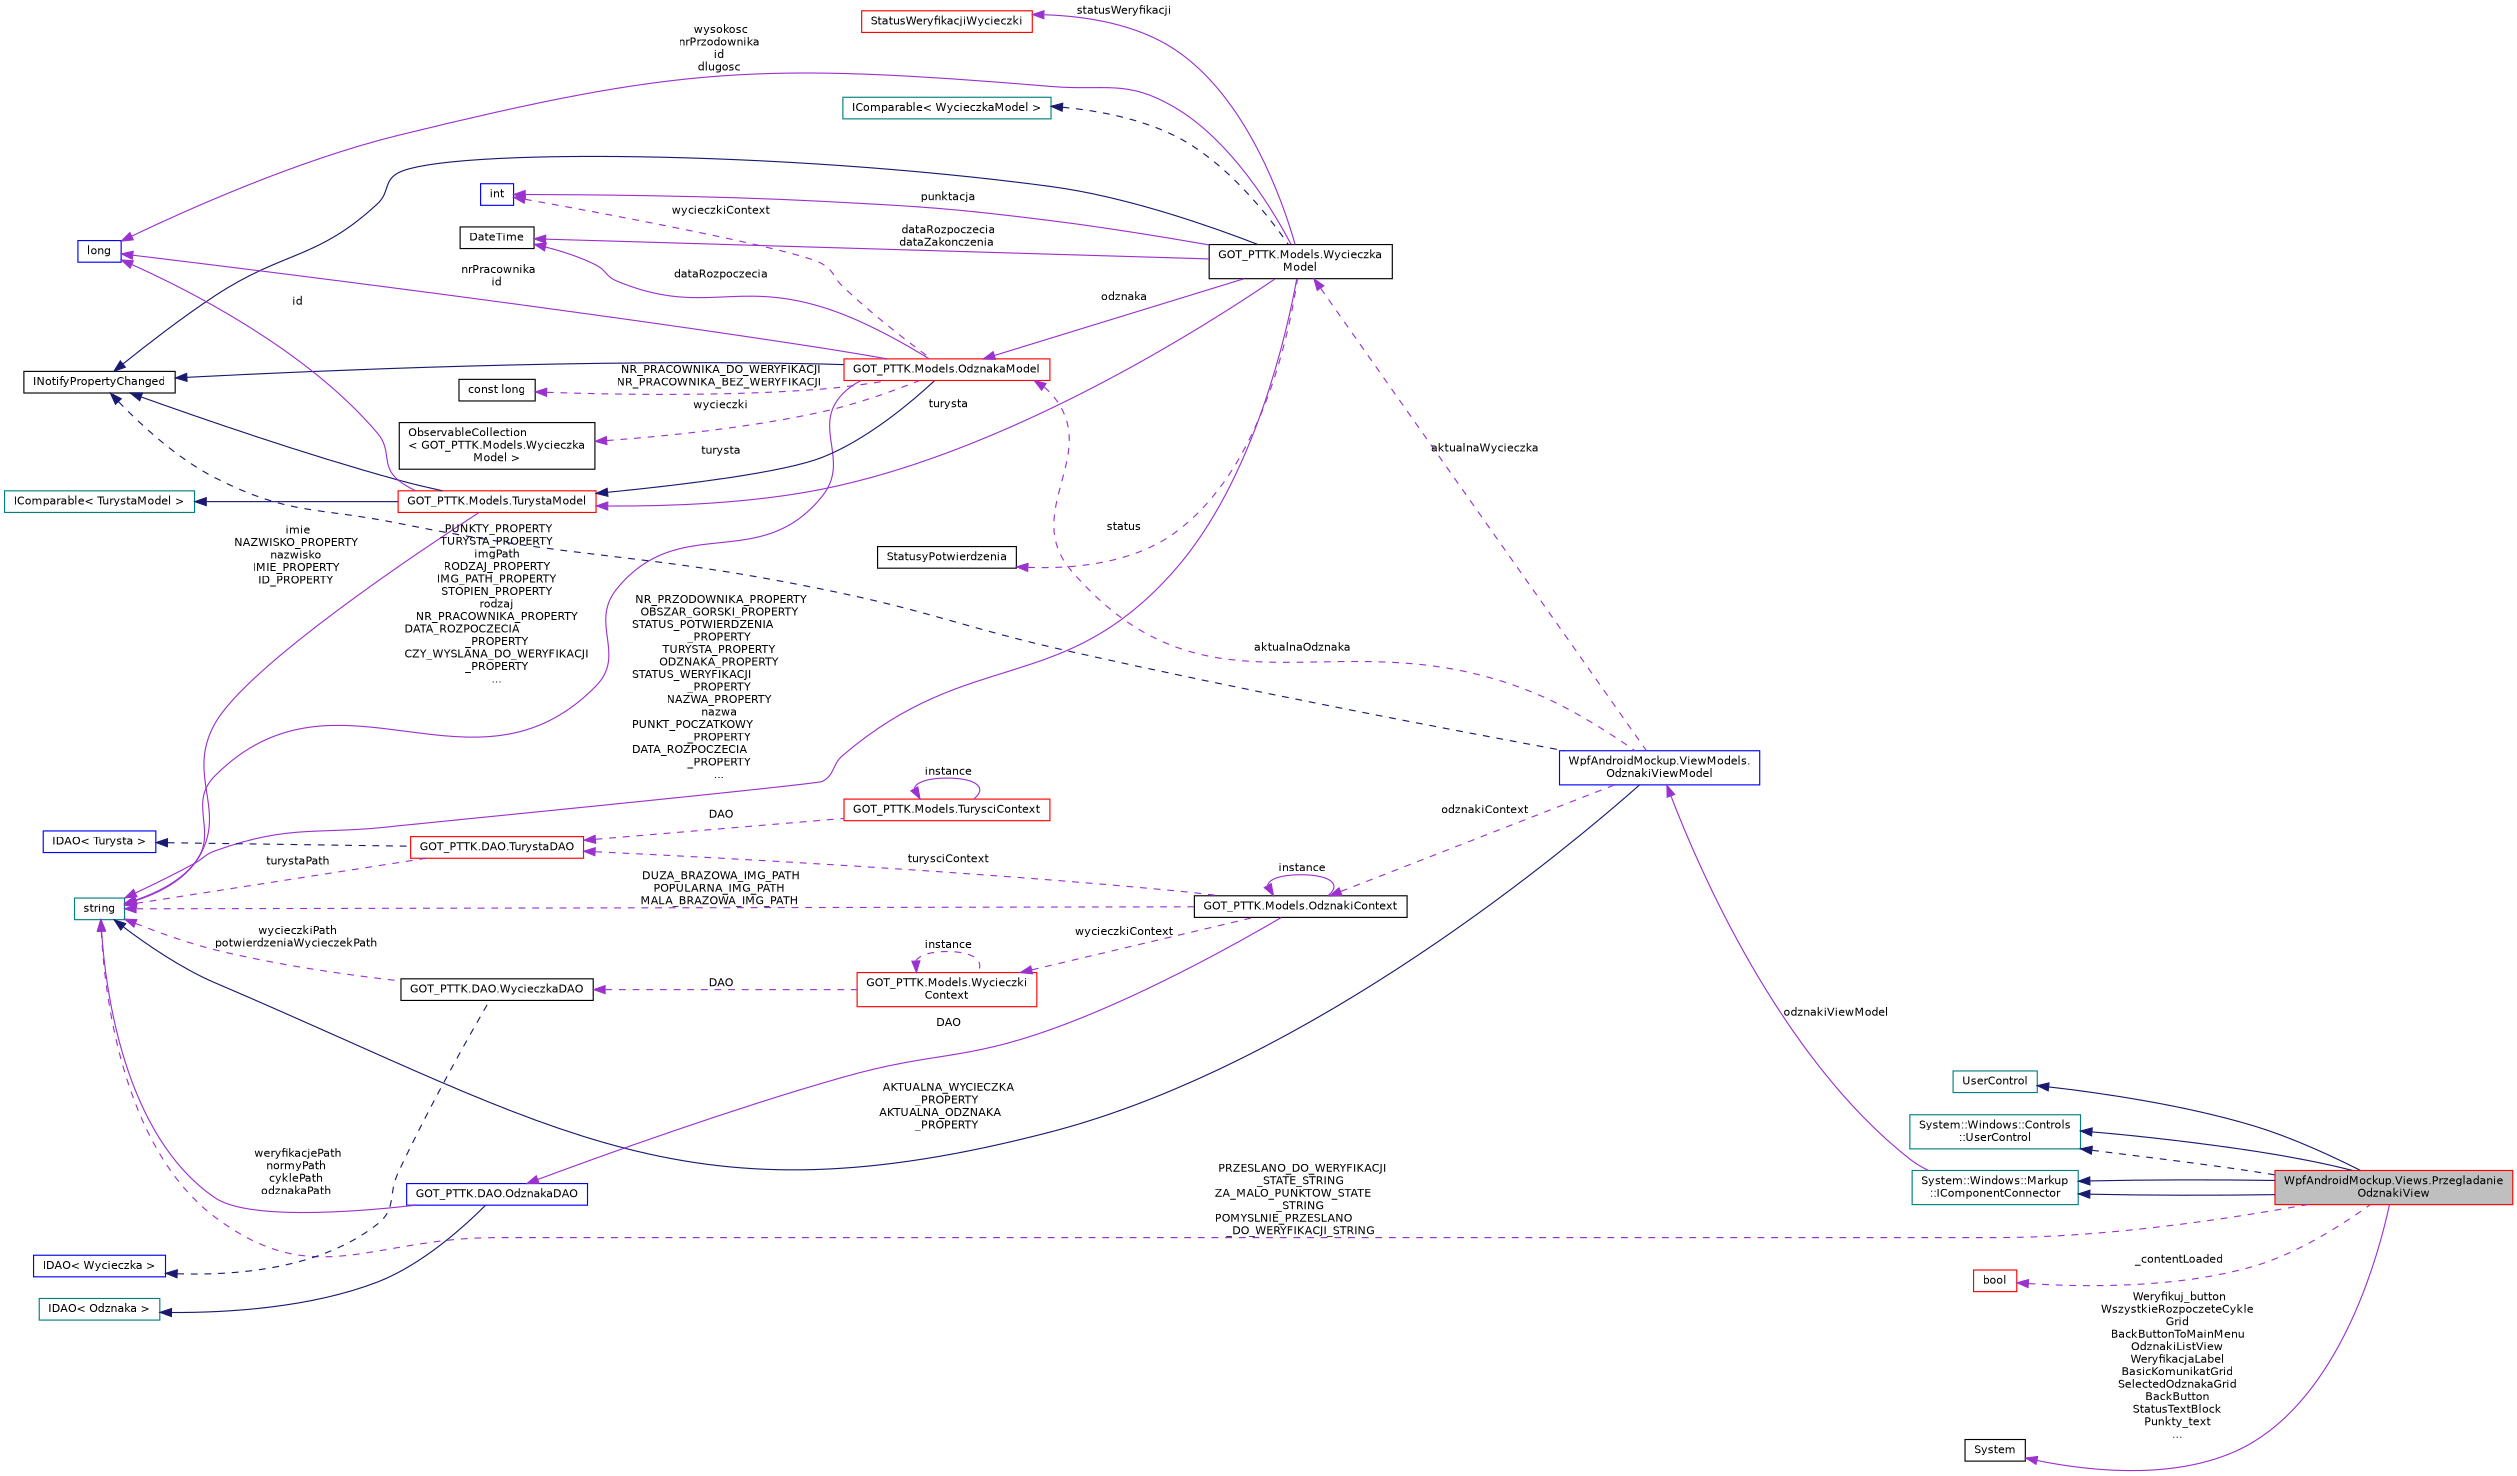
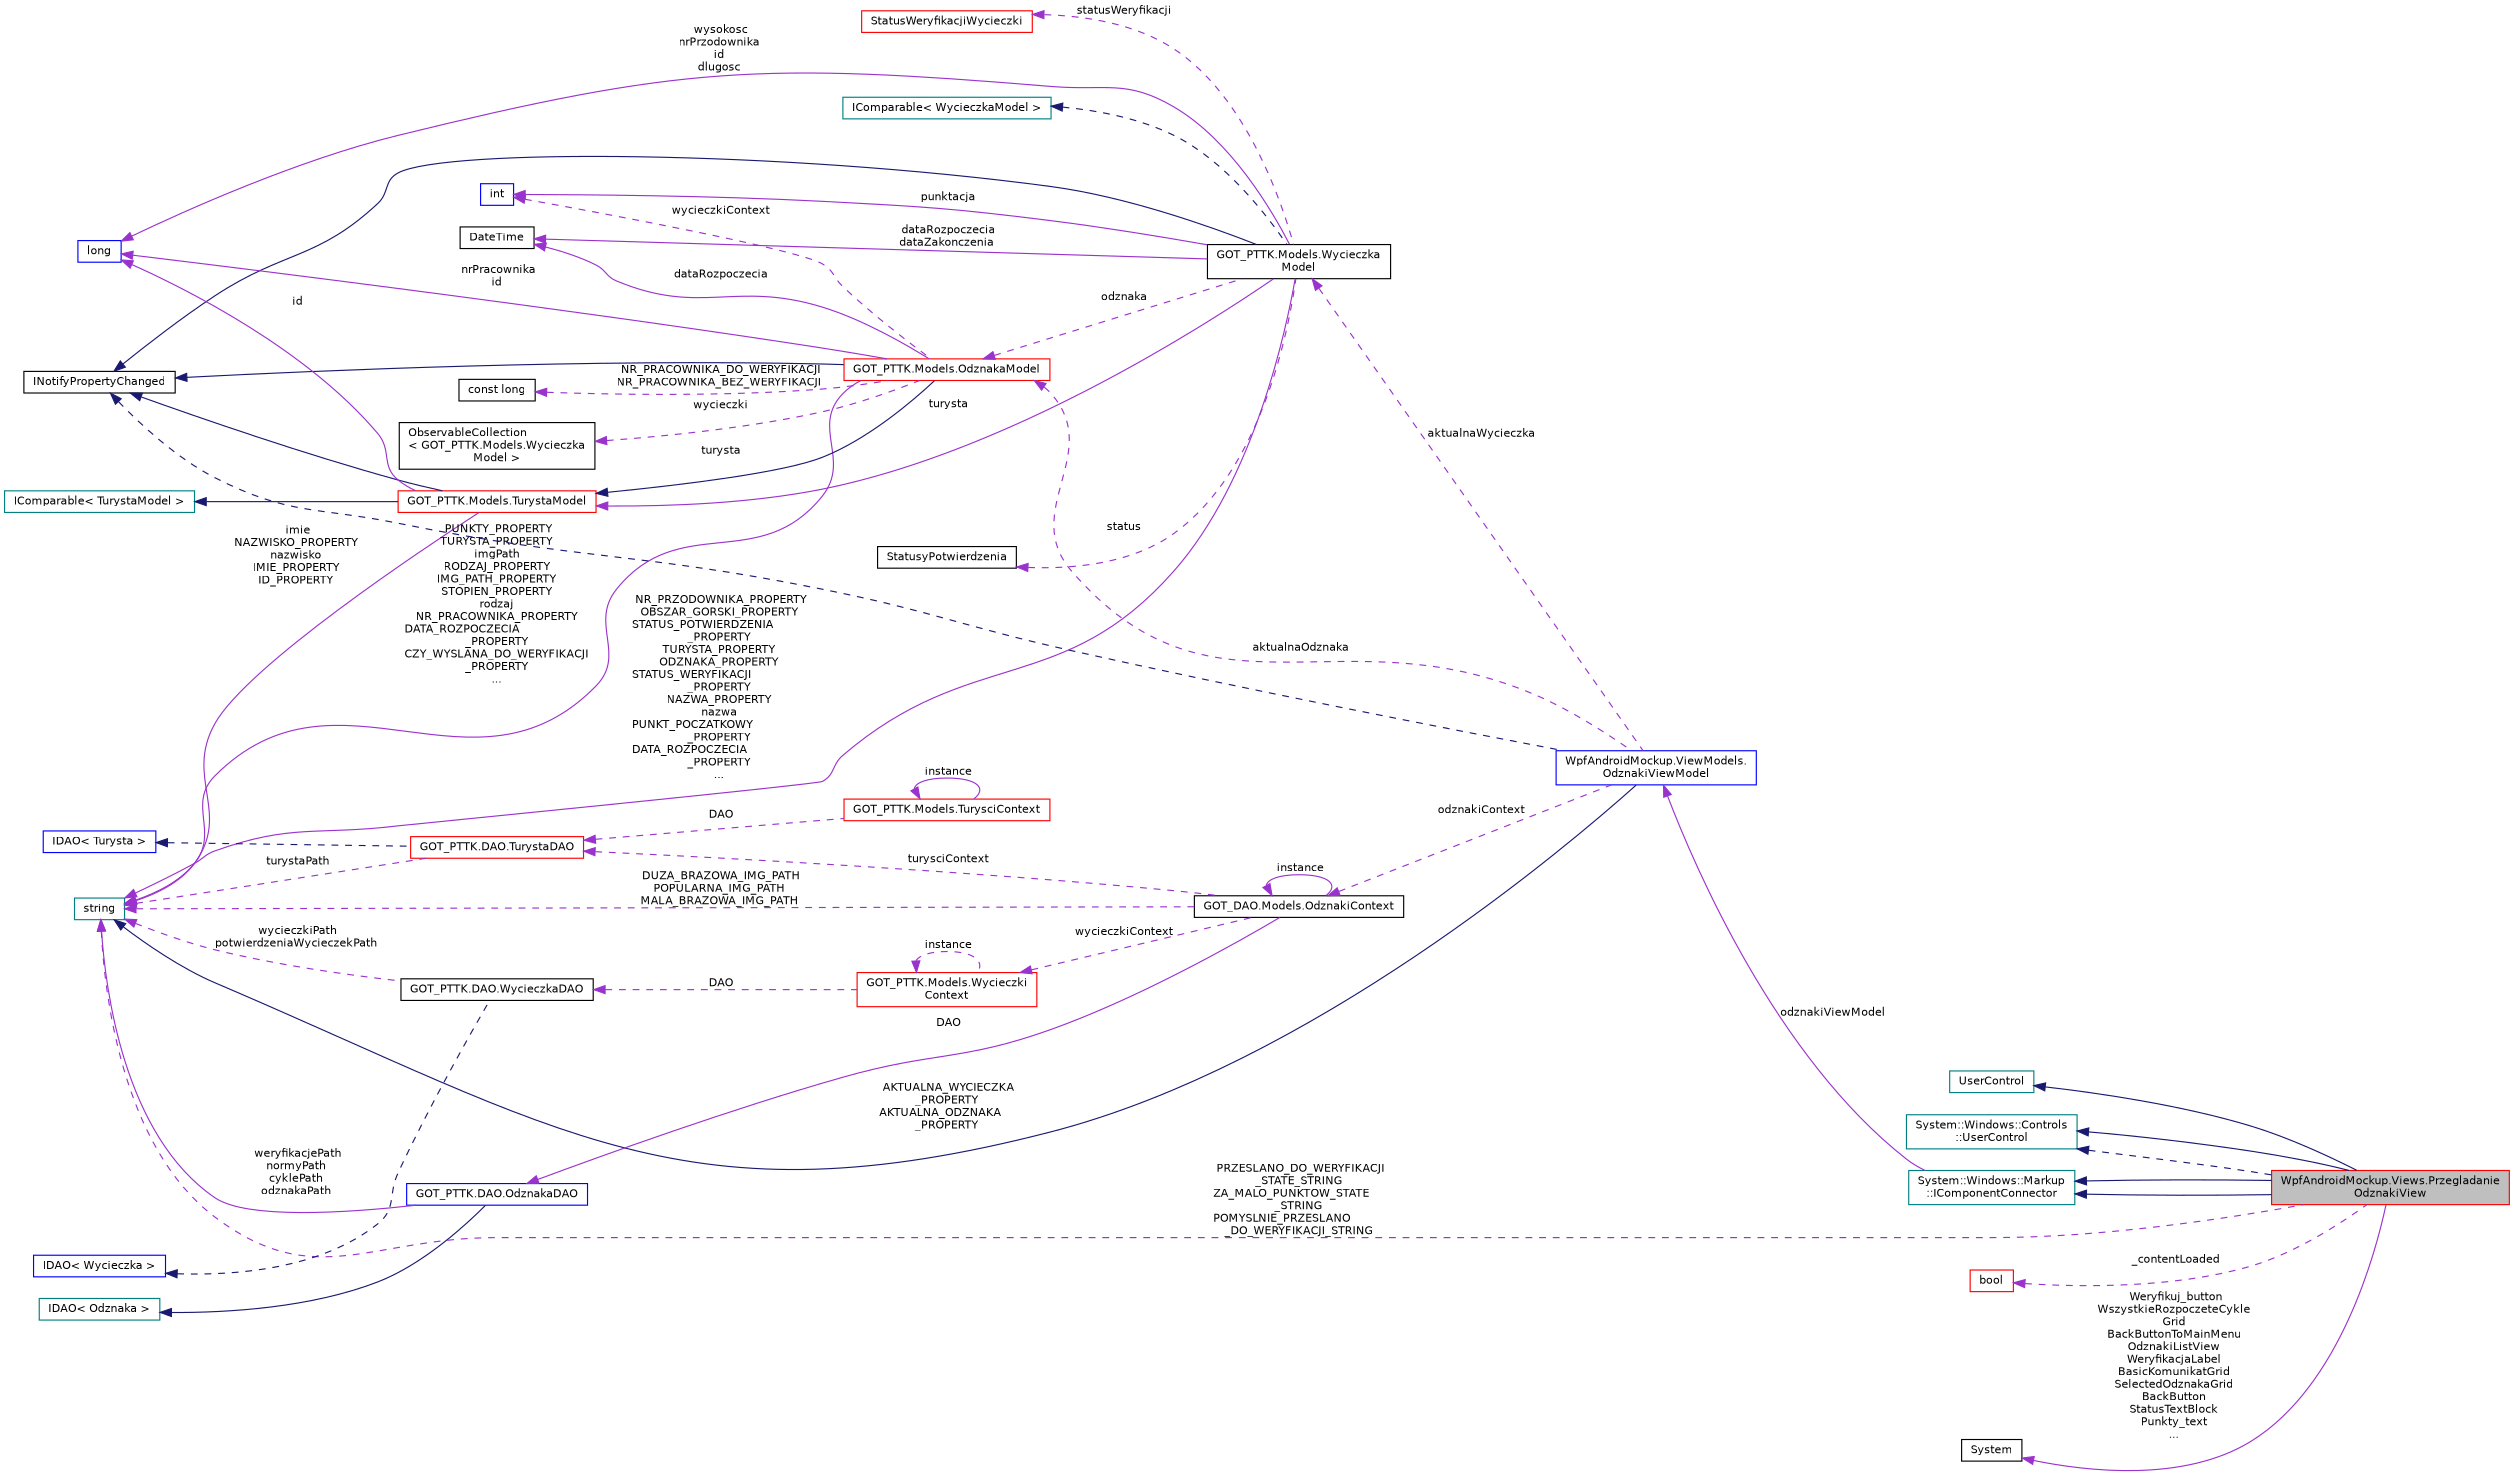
  digraph {
    rankdir=LR
    node [color=black fillcolor=white fontname=Helvetica fontsize=10 shape=record style=filled]
    edge [color=darkorchid3 dir=back fontname=Helvetica fontsize=10 labelfontname=Helvetica labelfontsize=10 style=solid]
    n1 [color=red fillcolor=grey75 fontcolor=black height=0.2 label="WpfAndroidMockup.Views.Przegladanie\lOdznakiView" width=0.4]
    n2 [color=teal height=0.2 label=UserControl width=0.4]
    n3 [color=teal height=0.2 label="System::Windows::Controls\l::UserControl" width=0.4]
    n4 [color=teal height=0.2 label="System::Windows::Markup\l::IComponentConnector" width=0.4]
    n5 [color=teal height=0.2 label=string width=0.4]
    n6 [color=blue height=0.2 label="WpfAndroidMockup.ViewModels.\lOdznakiViewModel" width=0.4]
    n7 [height=0.2 label="GOT_PTTK.Models.Wycieczka\lModel" width=0.4]
    n8 [color=red height=0.2 label="GOT_PTTK.Models.TurystaModel" width=0.4]
    n9 [color=red height=0.2 label="GOT_PTTK.Models.OdznakaModel" width=0.4]
-   n10 [height=0.2 label="GOT_PTTK.Models.OdznakiContext" width=0.4]
+   n10 [height=0.2 label="GOT_DAO.Models.OdznakiContext" width=0.4]
    n11 [color=blue height=0.2 label="GOT_PTTK.DAO.OdznakaDAO" width=0.4]
    n12 [color=red height=0.2 label="GOT_PTTK.DAO.TurystaDAO" width=0.4]
    n13 [height=0.2 label="GOT_PTTK.DAO.WycieczkaDAO" width=0.4]
    n14 [color=red height=0.2 label="GOT_PTTK.Models.TurysciContext" width=0.4]
    n15 [color=red height=0.2 label="GOT_PTTK.Models.Wycieczki\lContext" width=0.4]
    n16 [height=0.2 label=INotifyPropertyChanged width=0.4]
    n17 [color=teal height=0.2 label="IComparable\< WycieczkaModel \>" width=0.4]
    n18 [height=0.2 label=StatusyPotwierdzenia width=0.4]
    n19 [height=0.2 label=DateTime width=0.4]
    n20 [color=teal height=0.2 label="IComparable\< TurystaModel \>" width=0.4]
    n21 [color=blue height=0.2 label=long width=0.4]
    n22 [color=blue height=0.2 label=int width=0.4]
    n23 [color=red height=0.2 label=StatusWeryfikacjiWycieczki width=0.4]
    n24 [height=0.2 label="const long" width=0.4]
    n25 [height=0.2 label="ObservableCollection\l\< GOT_PTTK.Models.Wycieczka\lModel \>" width=0.4]
    n26 [color=teal height=0.2 label="IDAO\< Odznaka \>" width=0.4]
    n27 [color=blue height=0.2 label="IDAO\< Turysta \>" width=0.4]
    n28 [color=blue height=0.2 label="IDAO\< Wycieczka \>" width=0.4]
    n29 [color=red height=0.2 label=bool width=0.4]
    n30 [height=0.2 label=System width=0.4]
    n2 -> n1 [color=midnightblue]
    n3 -> n1 [color=midnightblue style=dashed]
    n3 -> n1 [color=midnightblue]
    n4 -> n1 [color=midnightblue]
    n4 -> n1 [color=midnightblue]
    n5 -> n1 [label=" PRZESLANO_DO_WERYFIKACJI\l_STATE_STRING\nZA_MALO_PUNKTOW_STATE\l_STRING\nPOMYSLNIE_PRZESLANO\l_DO_WERYFIKACJI_STRING" style=dashed]
    n5 -> n6 [color=midnightblue label=" AKTUALNA_WYCIECZKA\l_PROPERTY\nAKTUALNA_ODZNAKA\l_PROPERTY"]
    n5 -> n7 [label=" NR_PRZODOWNIKA_PROPERTY\nOBSZAR_GORSKI_PROPERTY\nSTATUS_POTWIERDZENIA\l_PROPERTY\nTURYSTA_PROPERTY\nODZNAKA_PROPERTY\nSTATUS_WERYFIKACJI\l_PROPERTY\nNAZWA_PROPERTY\nnazwa\nPUNKT_POCZATKOWY\l_PROPERTY\nDATA_ROZPOCZECIA\l_PROPERTY\n..."]
    n5 -> n8 [label=" imie\nNAZWISKO_PROPERTY\nnazwisko\nIMIE_PROPERTY\nID_PROPERTY"]
    n5 -> n9 [label=" PUNKTY_PROPERTY\nTURYSTA_PROPERTY\nimgPath\nRODZAJ_PROPERTY\nIMG_PATH_PROPERTY\nSTOPIEN_PROPERTY\nrodzaj\nNR_PRACOWNIKA_PROPERTY\nDATA_ROZPOCZECIA\l_PROPERTY\nCZY_WYSLANA_DO_WERYFIKACJI\l_PROPERTY\n..."]
    n5 -> n10 [label=" DUZA_BRAZOWA_IMG_PATH\nPOPULARNA_IMG_PATH\nMALA_BRAZOWA_IMG_PATH" style=dashed]
    n5 -> n11 [label=" weryfikacjePath\nnormyPath\ncyklePath\nodznakaPath"]
    n5 -> n12 [label=" turystaPath" style=dashed]
    n5 -> n13 [label=" wycieczkiPath\npotwierdzeniaWycieczekPath" style=dashed]
    n6 -> n4 [label=" odznakiViewModel"]
    n7 -> n6 [label=" aktualnaWycieczka" style=dashed]
    n8 -> n7 [label=" turysta"]
    n8 -> n9 [color=midnightblue label=" turysta"]
    n9 -> n6 [label=" aktualnaOdznaka" style=dashed]
-   n9 -> n7 [label=" odznaka"]
+   n9 -> n7 [label=" odznaka" style=dashed]
    n10 -> n6 [label=" odznakiContext" style=dashed]
    n10 -> n10 [label=" instance"]
    n11 -> n10 [label=" DAO"]
    n12 -> n10 [label=" turysciContext" style=dashed]
    n12 -> n14 [label=" DAO" style=dashed]
    n13 -> n15 [label=" DAO" style=dashed]
    n14 -> n14 [label=" instance"]
    n15 -> n10 [label=" wycieczkiContext" style=dashed]
    n15 -> n15 [label=" instance" style=dashed]
    n16 -> n6 [color=midnightblue style=dashed]
    n16 -> n7 [color=midnightblue]
    n16 -> n8 [color=midnightblue]
    n16 -> n9 [color=midnightblue]
    n17 -> n7 [color=midnightblue style=dashed]
    n18 -> n7 [label=" status" style=dashed]
    n19 -> n7 [label=" dataRozpoczecia\ndataZakonczenia"]
    n19 -> n9 [label=" dataRozpoczecia"]
    n20 -> n8 [color=midnightblue]
    n21 -> n7 [label=" wysokosc\nnrPrzodownika\nid\ndlugosc"]
    n21 -> n8 [label=" id"]
    n21 -> n9 [label=" nrPracownika\nid"]
    n22 -> n7 [label=" punktacja"]
    n22 -> n9 [label=" wycieczkiContext" style=dashed]
-   n23 -> n7 [label=" statusWeryfikacji"]
+   n23 -> n7 [label=" statusWeryfikacji" style=dashed]
    n24 -> n9 [label=" NR_PRACOWNIKA_DO_WERYFIKACJI\nNR_PRACOWNIKA_BEZ_WERYFIKACJI" style=dashed]
    n25 -> n9 [label=" wycieczki" style=dashed]
    n26 -> n11 [color=midnightblue]
    n27 -> n12 [color=midnightblue style=dashed]
    n28 -> n13 [color=midnightblue style=dashed]
    n29 -> n1 [label=" _contentLoaded" style=dashed]
    n30 -> n1 [label=" Weryfikuj_button\nWszystkieRozpoczeteCykle\lGrid\nBackButtonToMainMenu\nOdznakiListView\nWeryfikacjaLabel\nBasicKomunikatGrid\nSelectedOdznakaGrid\nBackButton\nStatusTextBlock\nPunkty_text\n..."]
  }
